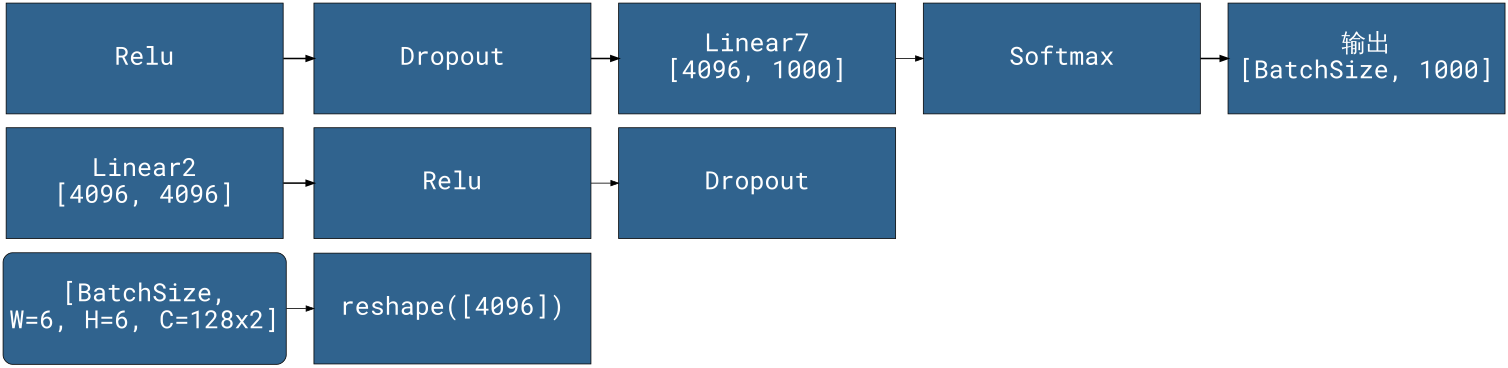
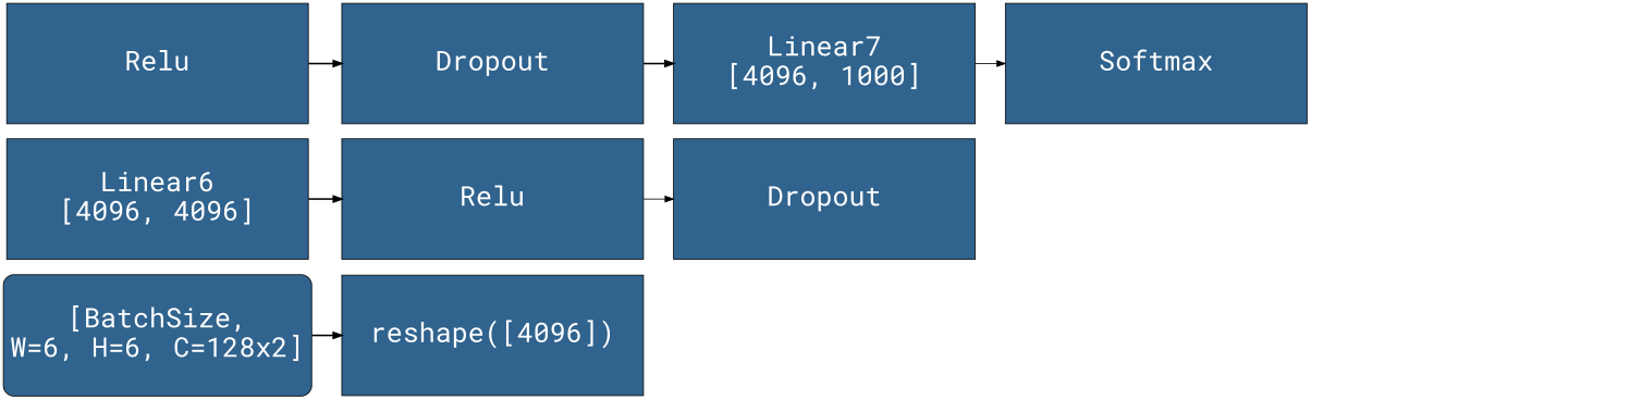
  digraph {
    fontname="Roboto Mono"
    rankdir=LR
    node [color=Black fillcolor="#30638e" fontcolor=White fontname="Roboto Mono" fontsize=32 shape=box style=filled]
    edge [fontname="Roboto Mono" style=bold]
    n1 [height=2 label="[BatchSize,\nW=6, H=6, C=128x2]" shape=Mrecord width=5]
    n2 [height=2 label="reshape([4096])" width=5]
-   n3 [height=2 label="Linear2\n[4096, 4096]" width=5]
+   n3 [height=2 label="Linear6\n[4096, 4096]" width=5]
    n4 [height=2 label=Relu width=5]
    n5 [height=2 label=Dropout width=5]
    n6 [height=2 label=Relu width=5]
    n7 [height=2 label=Dropout width=5]
    n8 [height=2 label="Linear7\n[4096, 1000]" width=5]
    n9 [height=2 label=Softmax width=5]
-   n10 [height=2 label="输出\n[BatchSize, 1000]" width=5]
-   n1 -> n2 [style=solid]
+   n1 -> n2
    n3 -> n4
    n4 -> n5 [style=solid]
    n6 -> n7
    n7 -> n8
    n8 -> n9 [style=solid]
-   n9 -> n10
  }
